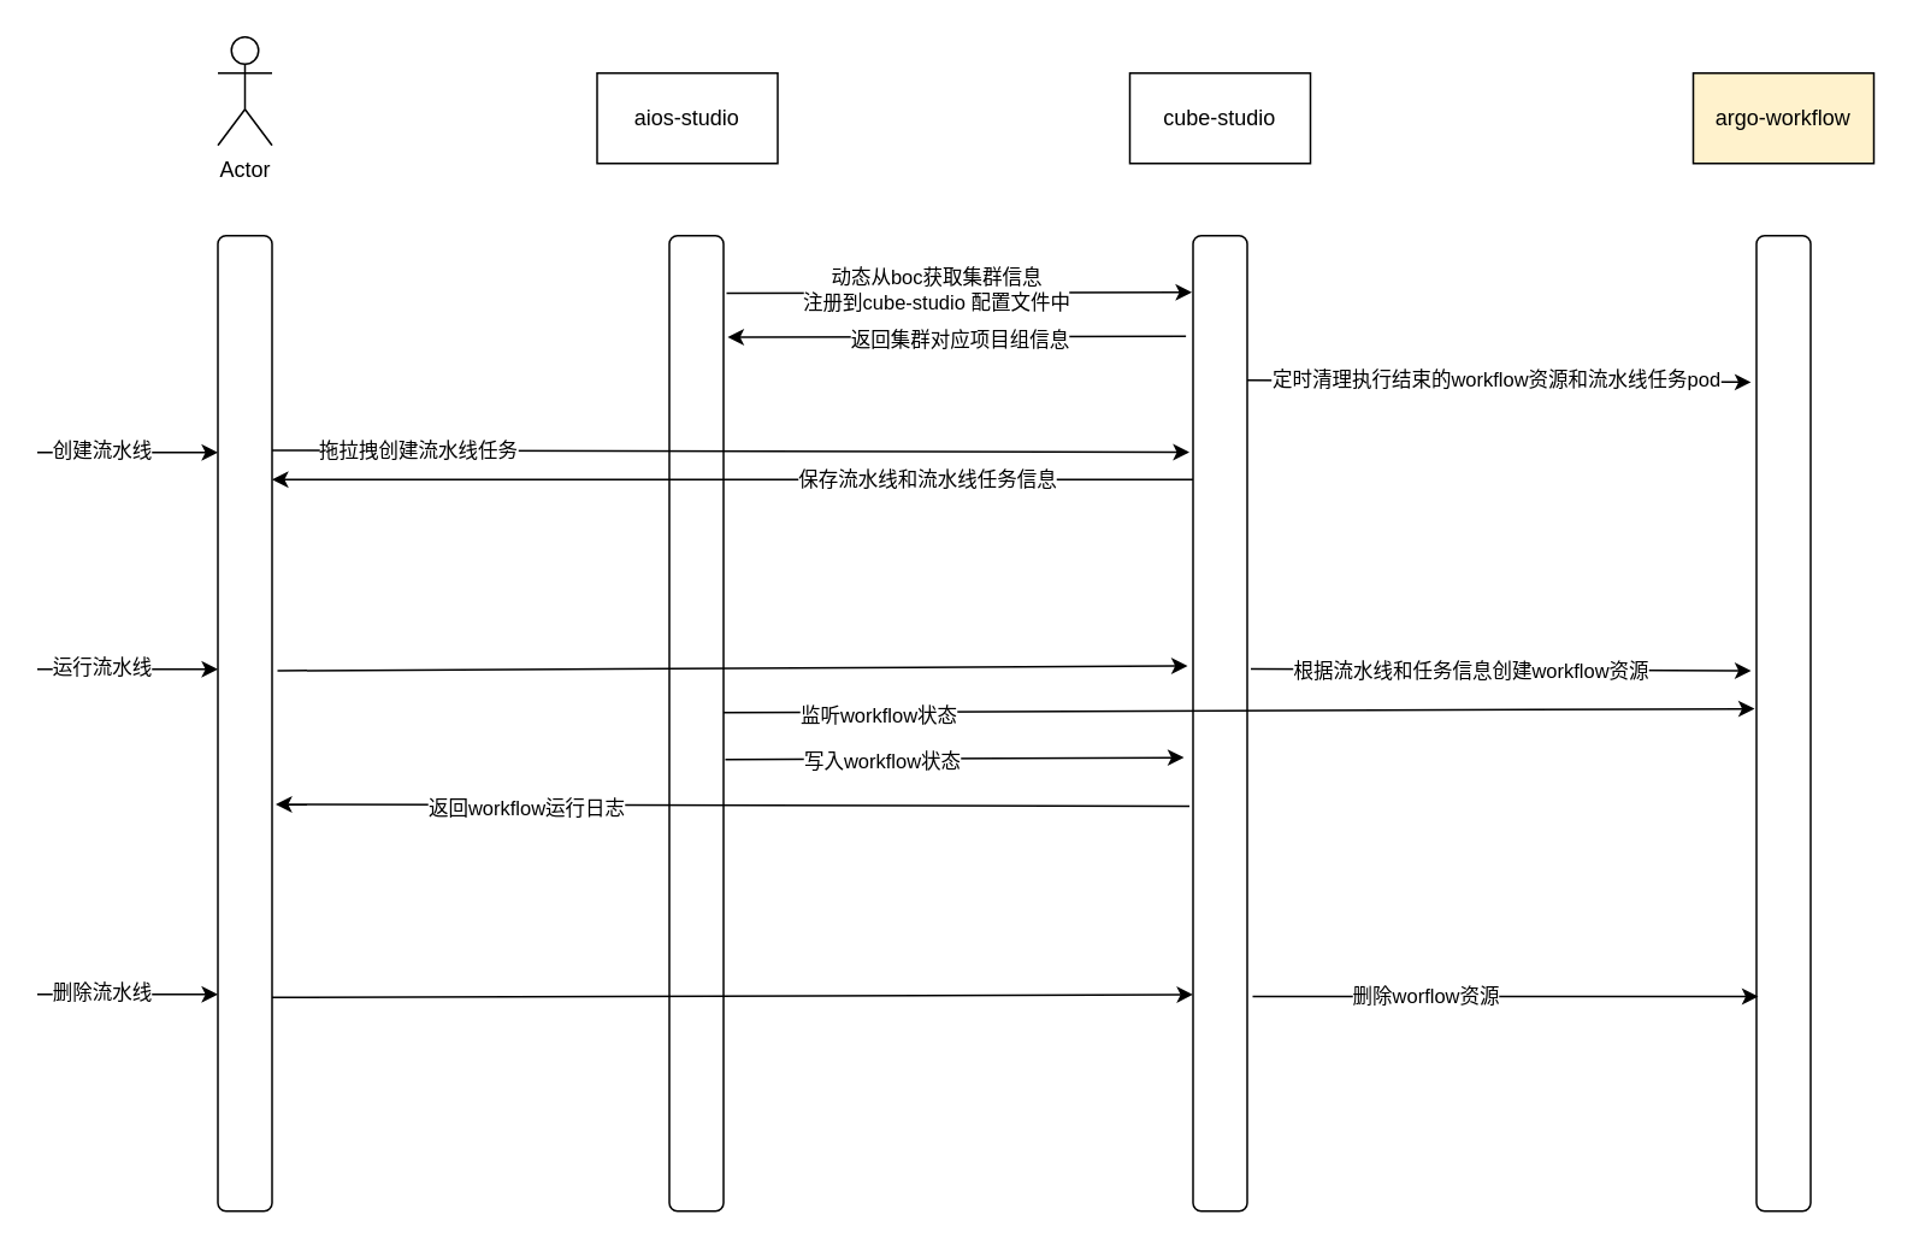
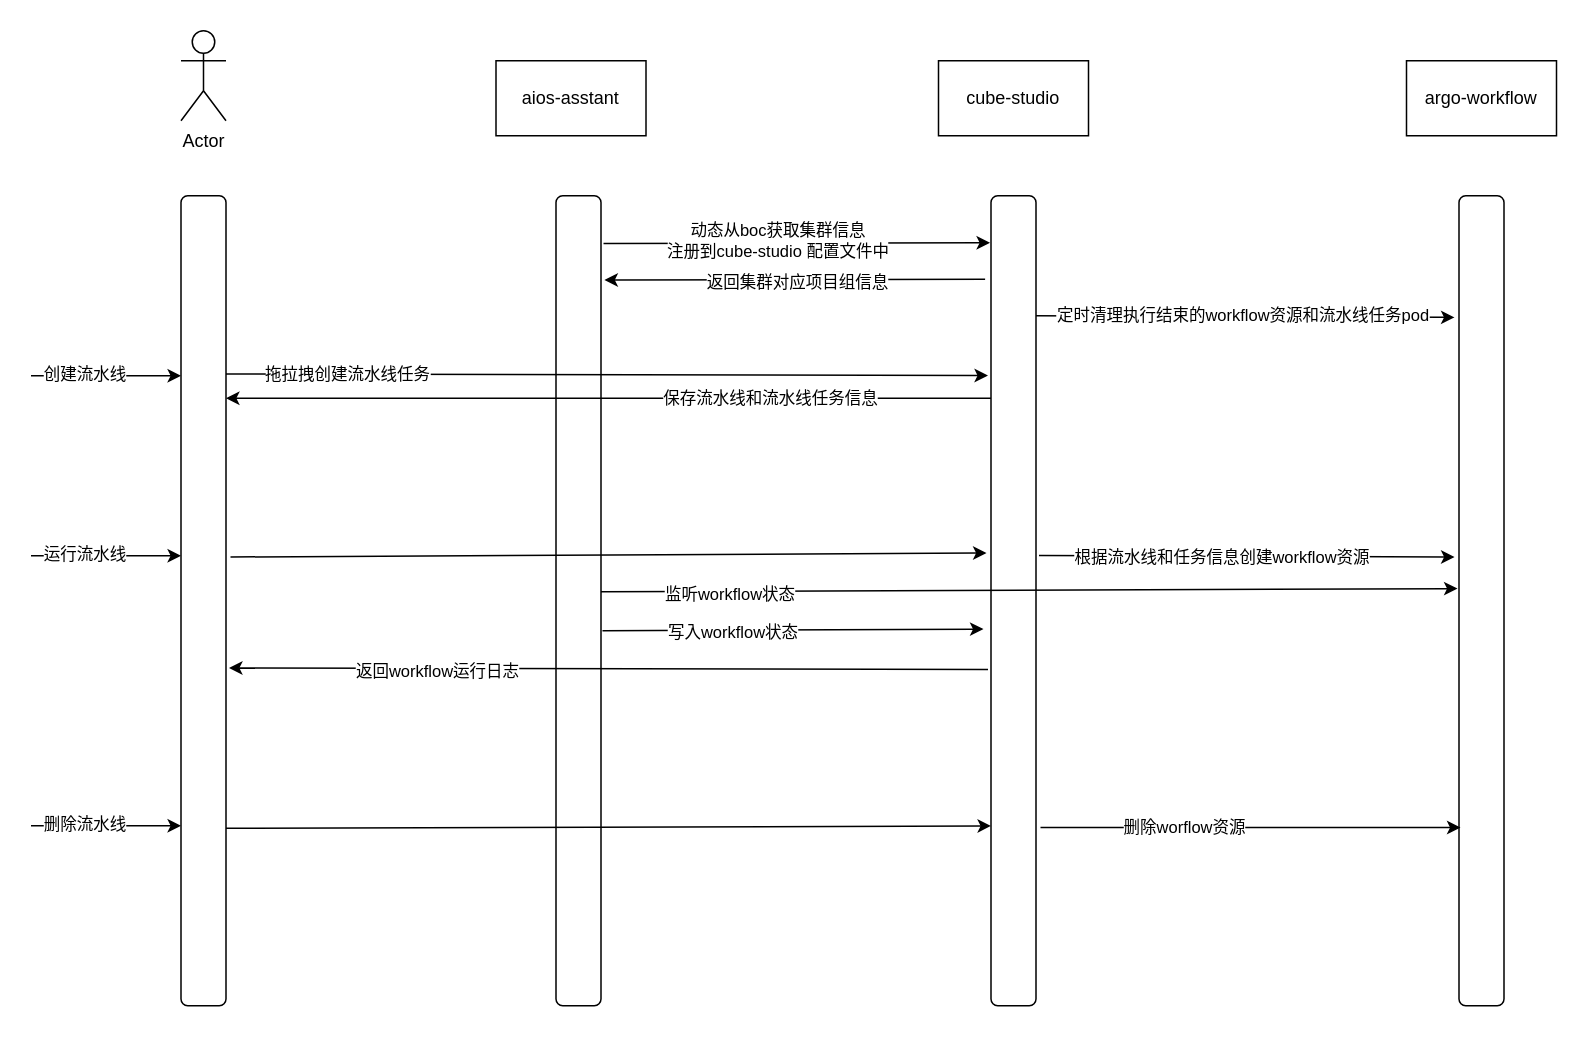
  <mxCell id="0" />
  <mxCell id="1" parent="0" />
  <mxCell id="2" value="Actor" style="shape=umlActor;verticalLabelPosition=bottom;verticalAlign=top;html=1;outlineConnect=0;" vertex="1" parent="1"><mxGeometry x="120" y="20" width="30" height="60" as="geometry" /></mxCell>
  <mxCell id="3" value="" style="rounded=1;whiteSpace=wrap;html=1;" vertex="1" parent="1"><mxGeometry x="120" y="130" width="30" height="540" as="geometry" /></mxCell>
  <mxCell id="4" value="" style="rounded=1;whiteSpace=wrap;html=1;" vertex="1" parent="1"><mxGeometry x="370" y="130" width="30" height="540" as="geometry" /></mxCell>
  <mxCell id="5" value="" style="rounded=1;whiteSpace=wrap;html=1;" vertex="1" parent="1"><mxGeometry x="660" y="130" width="30" height="540" as="geometry" /></mxCell>
  <mxCell id="6" value="" style="rounded=1;whiteSpace=wrap;html=1;" vertex="1" parent="1"><mxGeometry x="972" y="130" width="30" height="540" as="geometry" /></mxCell>
- <mxCell id="7" value="aios-studio" style="rounded=0;whiteSpace=wrap;html=1;" vertex="1" parent="1"><mxGeometry x="330" y="40" width="100" height="50" as="geometry" /></mxCell>
+ <mxCell id="7" value="aios-asstant" style="rounded=0;whiteSpace=wrap;html=1;" vertex="1" parent="1"><mxGeometry x="330" y="40" width="100" height="50" as="geometry" /></mxCell>
  <mxCell id="8" value="cube-studio" style="rounded=0;whiteSpace=wrap;html=1;" vertex="1" parent="1"><mxGeometry x="625" y="40" width="100" height="50" as="geometry" /></mxCell>
- <mxCell id="9" value="argo-workflow" style="rounded=0;whiteSpace=wrap;html=1;fillColor=#fff2cc;" vertex="1" parent="1"><mxGeometry x="937" y="40" width="100" height="50" as="geometry" /></mxCell>
+ <mxCell id="9" value="argo-workflow" style="rounded=0;whiteSpace=wrap;html=1;" vertex="1" parent="1"><mxGeometry x="937" y="40" width="100" height="50" as="geometry" /></mxCell>
  <mxCell id="10" value="" style="endArrow=classic;html=1;rounded=0;entryX=-0.133;entryY=0.074;entryDx=0;entryDy=0;entryPerimeter=0;" edge="1" parent="1"><mxGeometry width="50" height="50" relative="1" as="geometry"><mxPoint x="20" y="250" as="sourcePoint" /><mxPoint x="120" y="250" as="targetPoint" /></mxGeometry></mxCell>
  <mxCell id="11" value="创建流水线" style="edgeLabel;html=1;align=center;verticalAlign=middle;resizable=0;points=[];" vertex="1" connectable="0" parent="10"><mxGeometry x="-0.3" y="2" relative="1" as="geometry"><mxPoint as="offset" /></mxGeometry></mxCell>
  <mxCell id="12" value="" style="endArrow=classic;html=1;rounded=0;exitX=1.056;exitY=0.059;exitDx=0;exitDy=0;exitPerimeter=0;entryX=-0.022;entryY=0.058;entryDx=0;entryDy=0;entryPerimeter=0;" edge="1" parent="1" source="4" target="5"><mxGeometry width="50" height="50" relative="1" as="geometry"><mxPoint x="500" y="330" as="sourcePoint" /><mxPoint x="550" y="280" as="targetPoint" /></mxGeometry></mxCell>
  <mxCell id="13" value="动态从boc获取集群信息&lt;br&gt;注册到cube-studio 配置文件中" style="edgeLabel;html=1;align=center;verticalAlign=middle;resizable=0;points=[];" vertex="1" connectable="0" parent="12"><mxGeometry x="-0.343" y="2" relative="1" as="geometry"><mxPoint x="31" as="offset" /></mxGeometry></mxCell>
  <mxCell id="14" value="" style="endArrow=classic;html=1;rounded=0;entryX=1.076;entryY=0.104;entryDx=0;entryDy=0;entryPerimeter=0;exitX=-0.131;exitY=0.103;exitDx=0;exitDy=0;exitPerimeter=0;" edge="1" parent="1" source="5" target="4"><mxGeometry width="50" height="50" relative="1" as="geometry"><mxPoint x="580" y="310" as="sourcePoint" /><mxPoint x="630" y="260" as="targetPoint" /></mxGeometry></mxCell>
  <mxCell id="15" value="返回集群对应项目组信息" style="edgeLabel;html=1;align=center;verticalAlign=middle;resizable=0;points=[];" vertex="1" connectable="0" parent="14"><mxGeometry x="-0.032" y="2" relative="1" as="geometry"><mxPoint x="-3" as="offset" /></mxGeometry></mxCell>
  <mxCell id="16" value="" style="endArrow=classic;html=1;rounded=0;exitX=1;exitY=0.22;exitDx=0;exitDy=0;exitPerimeter=0;entryX=-0.067;entryY=0.222;entryDx=0;entryDy=0;entryPerimeter=0;" edge="1" parent="1" source="3" target="5"><mxGeometry width="50" height="50" relative="1" as="geometry"><mxPoint x="720" y="300" as="sourcePoint" /><mxPoint x="770" y="250" as="targetPoint" /></mxGeometry></mxCell>
  <mxCell id="17" value="拖拉拽创建流水线任务" style="edgeLabel;html=1;align=center;verticalAlign=middle;resizable=0;points=[];" vertex="1" connectable="0" parent="16"><mxGeometry x="-0.68" relative="1" as="geometry"><mxPoint as="offset" /></mxGeometry></mxCell>
  <mxCell id="18" value="" style="endArrow=classic;html=1;rounded=0;entryX=1;entryY=0.25;entryDx=0;entryDy=0;exitX=0;exitY=0.25;exitDx=0;exitDy=0;" edge="1" parent="1" source="5" target="3"><mxGeometry width="50" height="50" relative="1" as="geometry"><mxPoint x="720" y="420" as="sourcePoint" /><mxPoint x="770" y="370" as="targetPoint" /></mxGeometry></mxCell>
  <mxCell id="19" value="保存流水线和流水线任务信息" style="edgeLabel;html=1;align=center;verticalAlign=middle;resizable=0;points=[];" vertex="1" connectable="0" parent="18"><mxGeometry x="-0.237" y="-1" relative="1" as="geometry"><mxPoint x="47" as="offset" /></mxGeometry></mxCell>
  <mxCell id="20" value="" style="endArrow=classic;html=1;rounded=0;entryX=-0.133;entryY=0.074;entryDx=0;entryDy=0;entryPerimeter=0;" edge="1" parent="1"><mxGeometry width="50" height="50" relative="1" as="geometry"><mxPoint x="20" y="370" as="sourcePoint" /><mxPoint x="120" y="370" as="targetPoint" /></mxGeometry></mxCell>
  <mxCell id="21" value="运行流水线" style="edgeLabel;html=1;align=center;verticalAlign=middle;resizable=0;points=[];" vertex="1" connectable="0" parent="20"><mxGeometry x="-0.3" y="2" relative="1" as="geometry"><mxPoint as="offset" /></mxGeometry></mxCell>
  <mxCell id="22" value="" style="endArrow=classic;html=1;rounded=0;exitX=1.1;exitY=0.446;exitDx=0;exitDy=0;exitPerimeter=0;entryX=-0.1;entryY=0.441;entryDx=0;entryDy=0;entryPerimeter=0;" edge="1" parent="1" source="3" target="5"><mxGeometry width="50" height="50" relative="1" as="geometry"><mxPoint x="720" y="420" as="sourcePoint" /><mxPoint x="640" y="370" as="targetPoint" /></mxGeometry></mxCell>
  <mxCell id="23" value="" style="endArrow=classic;html=1;rounded=0;exitX=1.067;exitY=0.444;exitDx=0;exitDy=0;exitPerimeter=0;entryX=-0.1;entryY=0.446;entryDx=0;entryDy=0;entryPerimeter=0;" edge="1" parent="1" source="5" target="6"><mxGeometry width="50" height="50" relative="1" as="geometry"><mxPoint x="720" y="420" as="sourcePoint" /><mxPoint x="770" y="370" as="targetPoint" /></mxGeometry></mxCell>
  <mxCell id="24" value="根据流水线和任务信息创建workflow资源" style="edgeLabel;html=1;align=center;verticalAlign=middle;resizable=0;points=[];" vertex="1" connectable="0" parent="23"><mxGeometry x="-0.431" relative="1" as="geometry"><mxPoint x="42" as="offset" /></mxGeometry></mxCell>
  <mxCell id="25" value="" style="endArrow=classic;html=1;rounded=0;exitX=1;exitY=0.489;exitDx=0;exitDy=0;exitPerimeter=0;entryX=-0.033;entryY=0.485;entryDx=0;entryDy=0;entryPerimeter=0;" edge="1" parent="1" source="4" target="6"><mxGeometry width="50" height="50" relative="1" as="geometry"><mxPoint x="490" y="400" as="sourcePoint" /><mxPoint x="770" y="370" as="targetPoint" /></mxGeometry></mxCell>
  <mxCell id="26" value="监听workflow状态" style="edgeLabel;html=1;align=center;verticalAlign=middle;resizable=0;points=[];" vertex="1" connectable="0" parent="25"><mxGeometry x="-0.704" y="-2" relative="1" as="geometry"><mxPoint as="offset" /></mxGeometry></mxCell>
  <mxCell id="27" value="" style="endArrow=classic;html=1;rounded=0;exitX=1.033;exitY=0.537;exitDx=0;exitDy=0;exitPerimeter=0;entryX=-0.167;entryY=0.535;entryDx=0;entryDy=0;entryPerimeter=0;" edge="1" parent="1" source="4" target="5"><mxGeometry width="50" height="50" relative="1" as="geometry"><mxPoint x="720" y="420" as="sourcePoint" /><mxPoint x="770" y="370" as="targetPoint" /></mxGeometry></mxCell>
  <mxCell id="28" value="写入workflow状态" style="edgeLabel;html=1;align=center;verticalAlign=middle;resizable=0;points=[];" vertex="1" connectable="0" parent="27"><mxGeometry x="-0.316" y="-1" relative="1" as="geometry"><mxPoint as="offset" /></mxGeometry></mxCell>
  <mxCell id="29" value="" style="endArrow=classic;html=1;rounded=0;entryX=1.067;entryY=0.583;entryDx=0;entryDy=0;entryPerimeter=0;exitX=-0.067;exitY=0.585;exitDx=0;exitDy=0;exitPerimeter=0;" edge="1" parent="1" source="5" target="3"><mxGeometry width="50" height="50" relative="1" as="geometry"><mxPoint x="430" y="420" as="sourcePoint" /><mxPoint x="480" y="370" as="targetPoint" /></mxGeometry></mxCell>
  <mxCell id="30" value="返回workflow运行日志" style="edgeLabel;html=1;align=center;verticalAlign=middle;resizable=0;points=[];" vertex="1" connectable="0" parent="29"><mxGeometry x="-0.128" y="1" relative="1" as="geometry"><mxPoint x="-146" as="offset" /></mxGeometry></mxCell>
  <mxCell id="31" value="" style="endArrow=classic;html=1;rounded=0;exitX=1.067;exitY=0.667;exitDx=0;exitDy=0;exitPerimeter=0;entryX=-0.033;entryY=0.669;entryDx=0;entryDy=0;entryPerimeter=0;" edge="1" parent="1"><mxGeometry width="50" height="50" relative="1" as="geometry"><mxPoint x="690" y="210" as="sourcePoint" /><mxPoint x="969" y="211.08" as="targetPoint" /></mxGeometry></mxCell>
  <mxCell id="32" value="定时清理执行结束的workflow资源和流水线任务pod" style="edgeLabel;html=1;align=center;verticalAlign=middle;resizable=0;points=[];" vertex="1" connectable="0" parent="31"><mxGeometry x="-0.231" y="-1" relative="1" as="geometry"><mxPoint x="31" y="-2" as="offset" /></mxGeometry></mxCell>
  <mxCell id="33" value="" style="endArrow=classic;html=1;rounded=0;entryX=-0.133;entryY=0.074;entryDx=0;entryDy=0;entryPerimeter=0;" edge="1" parent="1"><mxGeometry width="50" height="50" relative="1" as="geometry"><mxPoint x="20" y="550" as="sourcePoint" /><mxPoint x="120" y="550" as="targetPoint" /></mxGeometry></mxCell>
  <mxCell id="34" value="删除流水线" style="edgeLabel;html=1;align=center;verticalAlign=middle;resizable=0;points=[];" vertex="1" connectable="0" parent="33"><mxGeometry x="-0.3" y="2" relative="1" as="geometry"><mxPoint as="offset" /></mxGeometry></mxCell>
  <mxCell id="35" value="" style="endArrow=classic;html=1;rounded=0;exitX=1;exitY=0.781;exitDx=0;exitDy=0;exitPerimeter=0;entryX=0;entryY=0.778;entryDx=0;entryDy=0;entryPerimeter=0;" edge="1" parent="1" source="3" target="5"><mxGeometry width="50" height="50" relative="1" as="geometry"><mxPoint x="430" y="420" as="sourcePoint" /><mxPoint x="480" y="370" as="targetPoint" /></mxGeometry></mxCell>
  <mxCell id="36" value="" style="endArrow=classic;html=1;rounded=0;exitX=1.1;exitY=0.78;exitDx=0;exitDy=0;exitPerimeter=0;entryX=0.033;entryY=0.78;entryDx=0;entryDy=0;entryPerimeter=0;" edge="1" parent="1" source="5" target="6"><mxGeometry width="50" height="50" relative="1" as="geometry"><mxPoint x="430" y="420" as="sourcePoint" /><mxPoint x="480" y="370" as="targetPoint" /></mxGeometry></mxCell>
  <mxCell id="37" value="删除worflow资源" style="edgeLabel;html=1;align=center;verticalAlign=middle;resizable=0;points=[];" vertex="1" connectable="0" parent="36"><mxGeometry x="-0.321" y="1" relative="1" as="geometry"><mxPoint as="offset" /></mxGeometry></mxCell>
